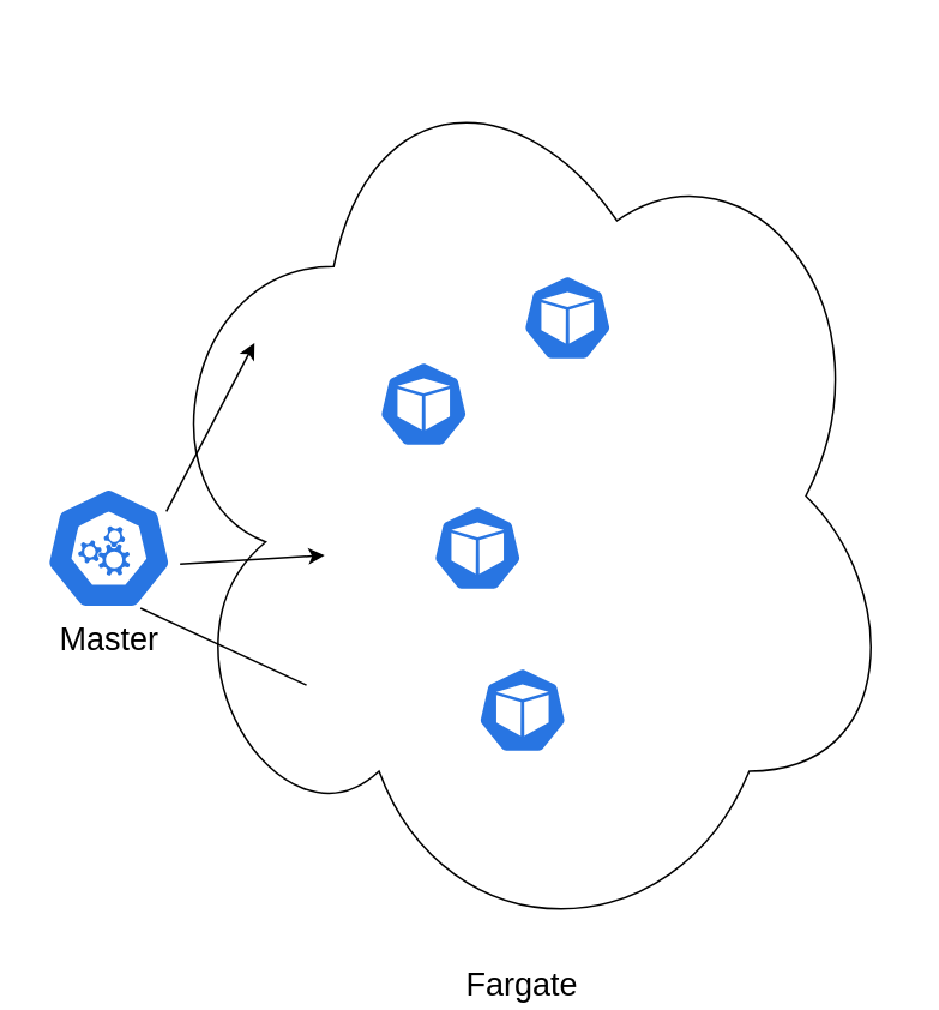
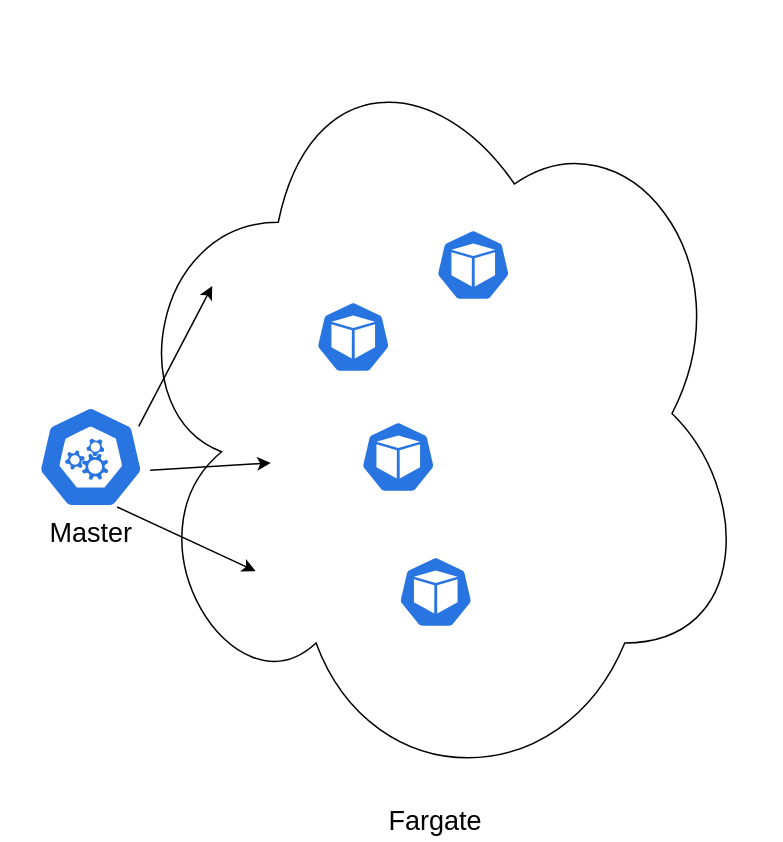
  <mxCell id="0" />
  <mxCell id="1" parent="0" />
  <mxCell id="2" value="Fargate" style="ellipse;shape=cloud;whiteSpace=wrap;html=1;fontSize=18;labelPosition=center;verticalLabelPosition=bottom;align=center;verticalAlign=top;fillColor=none;" vertex="1" parent="1"><mxGeometry x="80" y="20" width="420" height="510" as="geometry" /></mxCell>
  <mxCell id="3" value="Master" style="html=1;dashed=0;whitespace=wrap;fillColor=#2875E2;strokeColor=#ffffff;points=[[0.005,0.63,0],[0.1,0.2,0],[0.9,0.2,0],[0.5,0,0],[0.995,0.63,0],[0.72,0.99,0],[0.5,1,0],[0.28,0.99,0]];shape=mxgraph.kubernetes.icon;prIcon=master;labelPosition=center;verticalLabelPosition=bottom;align=center;verticalAlign=top;fontSize=18;" parent="1" vertex="1"><mxGeometry x="20" y="270" width="80" height="68" as="geometry" /></mxCell>
  <mxCell id="4" value="" style="html=1;dashed=0;whitespace=wrap;fillColor=#2875E2;strokeColor=#ffffff;points=[[0.005,0.63,0],[0.1,0.2,0],[0.9,0.2,0],[0.5,0,0],[0.995,0.63,0],[0.72,0.99,0],[0.5,1,0],[0.28,0.99,0]];shape=mxgraph.kubernetes.icon;prIcon=pod" parent="1" vertex="1"><mxGeometry x="210" y="200" width="50" height="48" as="geometry" /></mxCell>
  <mxCell id="5" value="" style="html=1;dashed=0;whitespace=wrap;fillColor=#2875E2;strokeColor=#ffffff;points=[[0.005,0.63,0],[0.1,0.2,0],[0.9,0.2,0],[0.5,0,0],[0.995,0.63,0],[0.72,0.99,0],[0.5,1,0],[0.28,0.99,0]];shape=mxgraph.kubernetes.icon;prIcon=pod" parent="1" vertex="1"><mxGeometry x="290" y="152" width="50" height="48" as="geometry" /></mxCell>
  <mxCell id="6" value="" style="html=1;dashed=0;whitespace=wrap;fillColor=#2875E2;strokeColor=#ffffff;points=[[0.005,0.63,0],[0.1,0.2,0],[0.9,0.2,0],[0.5,0,0],[0.995,0.63,0],[0.72,0.99,0],[0.5,1,0],[0.28,0.99,0]];shape=mxgraph.kubernetes.icon;prIcon=pod" parent="1" vertex="1"><mxGeometry x="240" y="280" width="50" height="48" as="geometry" /></mxCell>
  <mxCell id="7" value="" style="html=1;dashed=0;whitespace=wrap;fillColor=#2875E2;strokeColor=#ffffff;points=[[0.005,0.63,0],[0.1,0.2,0],[0.9,0.2,0],[0.5,0,0],[0.995,0.63,0],[0.72,0.99,0],[0.5,1,0],[0.28,0.99,0]];shape=mxgraph.kubernetes.icon;prIcon=pod" parent="1" vertex="1"><mxGeometry x="265" y="370" width="50" height="48" as="geometry" /></mxCell>
  <mxCell id="8" value="" style="endArrow=classic;html=1;exitX=0.9;exitY=0.2;exitDx=0;exitDy=0;exitPerimeter=0;" parent="1" source="3" edge="1"><mxGeometry width="50" height="50" relative="1" as="geometry"><mxPoint x="390" y="460" as="sourcePoint" /><mxPoint x="140.984" y="190" as="targetPoint" /></mxGeometry></mxCell>
  <mxCell id="9" value="" style="endArrow=classic;html=1;exitX=0.995;exitY=0.63;exitDx=0;exitDy=0;exitPerimeter=0;" parent="1" source="3" edge="1"><mxGeometry width="50" height="50" relative="1" as="geometry"><mxPoint x="70" y="330" as="sourcePoint" /><mxPoint x="180" y="307.952" as="targetPoint" /></mxGeometry></mxCell>
- <mxCell id="10" value="" style="endArrow=none;html=1;exitX=0.72;exitY=0.99;exitDx=0;exitDy=0;exitPerimeter=0;entryX=0.214;entryY=0.706;entryDx=0;entryDy=0;entryPerimeter=0;" parent="1" source="3" target="2" edge="1"><mxGeometry width="50" height="50" relative="1" as="geometry"><mxPoint x="390" y="460" as="sourcePoint" /><mxPoint x="78" y="480" as="targetPoint" /></mxGeometry></mxCell>
+ <mxCell id="10" value="" style="endArrow=classic;html=1;exitX=0.72;exitY=0.99;exitDx=0;exitDy=0;exitPerimeter=0;entryX=0.214;entryY=0.706;entryDx=0;entryDy=0;entryPerimeter=0;" parent="1" source="3" target="2" edge="1"><mxGeometry width="50" height="50" relative="1" as="geometry"><mxPoint x="390" y="460" as="sourcePoint" /><mxPoint x="78" y="480" as="targetPoint" /></mxGeometry></mxCell>
